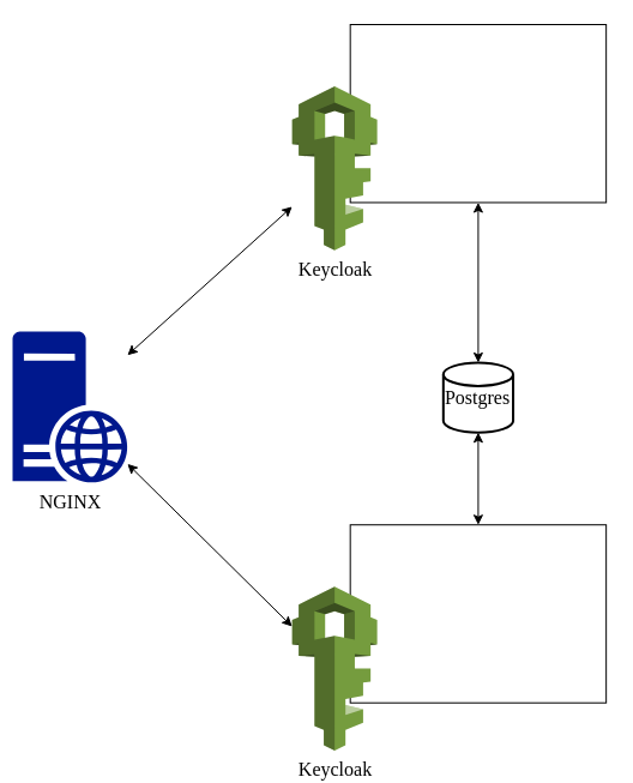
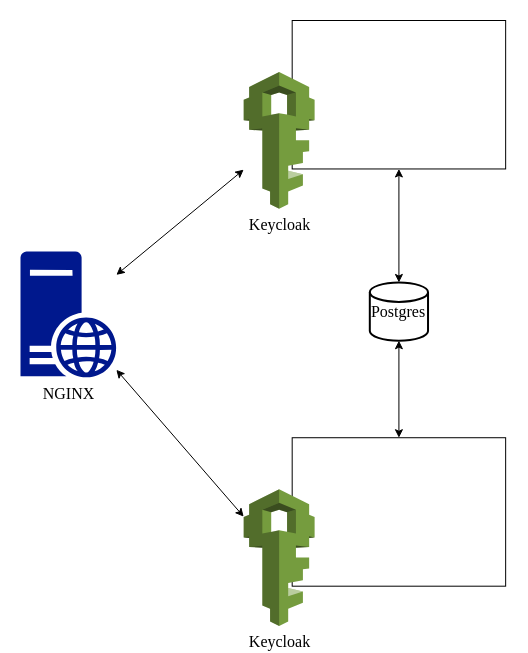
  <mxCell id="0" />
  <mxCell id="1" parent="0" />
- <mxCell id="2" value="Postgres" style="strokeWidth=2;html=1;shape=mxgraph.flowchart.database;whiteSpace=wrap;hachureGap=4;fontFamily=Verdana;fontSize=16;rounded=0;fillColor=none;verticalAlign=middle;" parent="1" vertex="1"><mxGeometry x="369.308" y="301.981" width="58.218" height="58.218" as="geometry" /></mxCell>
- <mxCell id="3" value="NGINX" style="aspect=fixed;pointerEvents=1;shadow=0;dashed=0;html=1;strokeColor=none;labelPosition=center;verticalLabelPosition=bottom;verticalAlign=top;align=center;fillColor=#00188D;shape=mxgraph.mscae.enterprise.web_server;rounded=0;fontSize=16;fontFamily=Verdana;" parent="1" vertex="1"><mxGeometry x="10" y="275.931" width="95.865" height="126.138" as="geometry" /></mxCell>
+ <mxCell id="2" value="Postgres" style="strokeWidth=2;html=1;shape=mxgraph.flowchart.database;whiteSpace=wrap;hachureGap=4;fontFamily=Verdana;fontSize=16;rounded=0;fillColor=none;verticalAlign=middle;" parent="1" vertex="1"><mxGeometry x="369.308" y="281.981" width="58.218" height="58.218" as="geometry" /></mxCell>
+ <mxCell id="3" value="NGINX" style="aspect=fixed;pointerEvents=1;shadow=0;dashed=0;html=1;strokeColor=none;labelPosition=center;verticalLabelPosition=bottom;verticalAlign=top;align=center;fillColor=#00188D;shape=mxgraph.mscae.enterprise.web_server;rounded=0;fontSize=16;fontFamily=Verdana;" parent="1" vertex="1"><mxGeometry x="20" y="250.931" width="95.865" height="126.138" as="geometry" /></mxCell>
  <mxCell id="4" value="" style="group;fontFamily=Verdana;fontSize=16;" parent="1" vertex="1" connectable="0"><mxGeometry x="243.169" y="20" width="261.981" height="188.238" as="geometry" /></mxCell>
  <mxCell id="5" value="" style="rounded=0;whiteSpace=wrap;html=1;labelBackgroundColor=#000000;fillColor=none;fontFamily=Verdana;fontSize=16;" parent="4" vertex="1"><mxGeometry x="48.515" width="213.466" height="148.456" as="geometry" /></mxCell>
  <mxCell id="6" value="Keycloak" style="outlineConnect=0;dashed=0;verticalLabelPosition=bottom;verticalAlign=top;align=center;html=1;shape=mxgraph.aws3.iam;fillColor=#759C3E;gradientColor=none;hachureGap=4;fontFamily=Verdana;fontSize=16;rounded=0;" parent="4" vertex="1"><mxGeometry y="51.426" width="70.939" height="136.812" as="geometry" /></mxCell>
  <mxCell id="7" value="" style="edgeStyle=none;html=1;fontFamily=Verdana;fontSize=16;startArrow=classic;startFill=1;" parent="1" source="2" target="5" edge="1"><mxGeometry relative="1" as="geometry" /></mxCell>
  <mxCell id="8" style="edgeStyle=none;html=1;fontFamily=Verdana;fontSize=16;startArrow=classic;startFill=1;" parent="1" source="3" target="6" edge="1"><mxGeometry relative="1" as="geometry" /></mxCell>
  <mxCell id="9" value="" style="group;fontFamily=Verdana;fontSize=16;" parent="1" vertex="1" connectable="0"><mxGeometry x="243.169" y="437.228" width="261.981" height="188.238" as="geometry" /></mxCell>
  <mxCell id="10" value="" style="rounded=0;whiteSpace=wrap;html=1;labelBackgroundColor=#000000;fillColor=none;fontFamily=Verdana;fontSize=16;" parent="9" vertex="1"><mxGeometry x="48.515" width="213.466" height="148.456" as="geometry" /></mxCell>
  <mxCell id="11" value="Keycloak" style="outlineConnect=0;dashed=0;verticalLabelPosition=bottom;verticalAlign=top;align=center;html=1;shape=mxgraph.aws3.iam;fillColor=#759C3E;gradientColor=none;hachureGap=4;fontFamily=Verdana;fontSize=16;rounded=0;" parent="9" vertex="1"><mxGeometry y="51.426" width="70.939" height="136.812" as="geometry" /></mxCell>
  <mxCell id="12" value="" style="edgeStyle=none;html=1;fontFamily=Verdana;fontSize=16;startArrow=classic;startFill=1;" parent="1" source="2" target="10" edge="1"><mxGeometry relative="1" as="geometry" /></mxCell>
  <mxCell id="13" style="edgeStyle=none;html=1;fontFamily=Verdana;fontSize=16;startArrow=classic;startFill=1;" parent="1" source="3" target="11" edge="1"><mxGeometry relative="1" as="geometry" /></mxCell>
